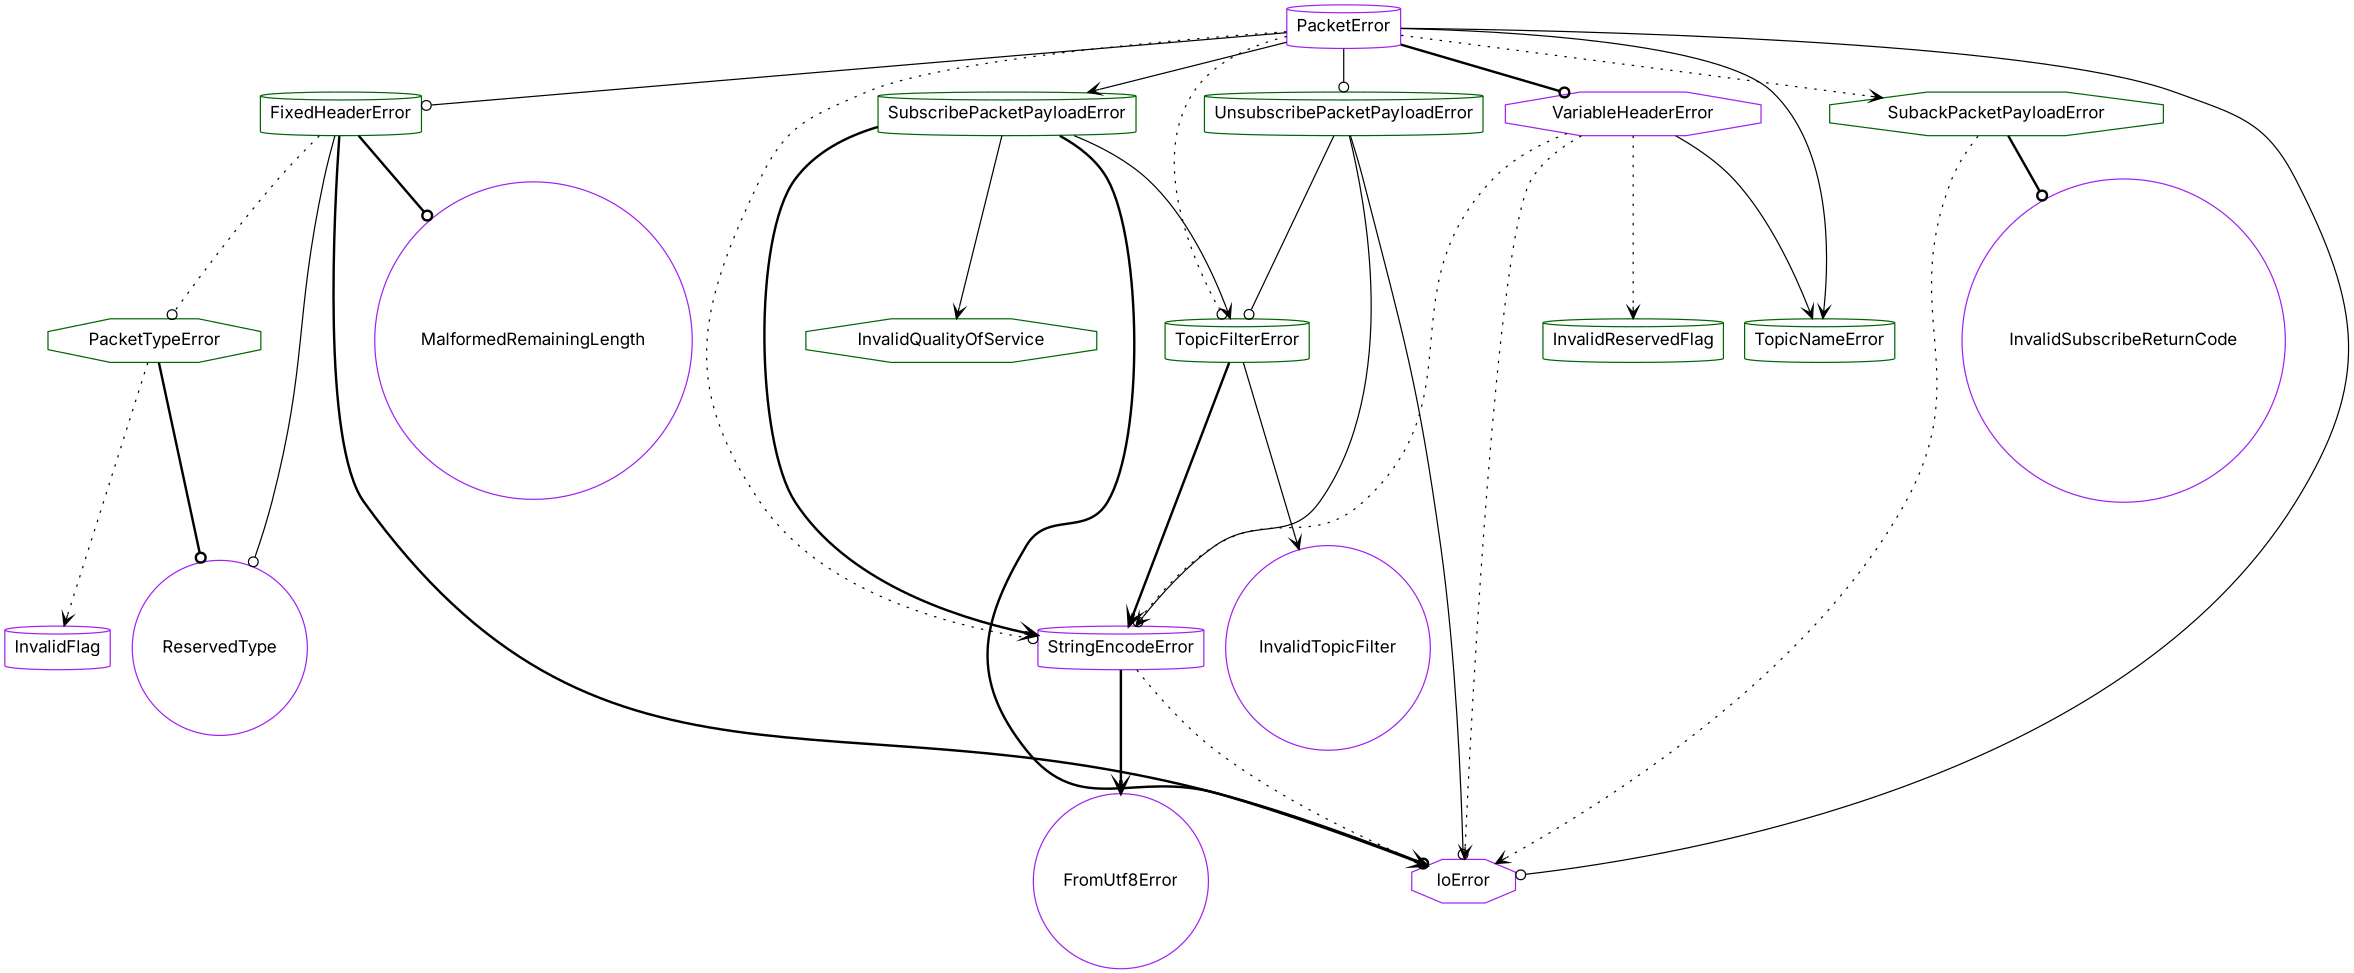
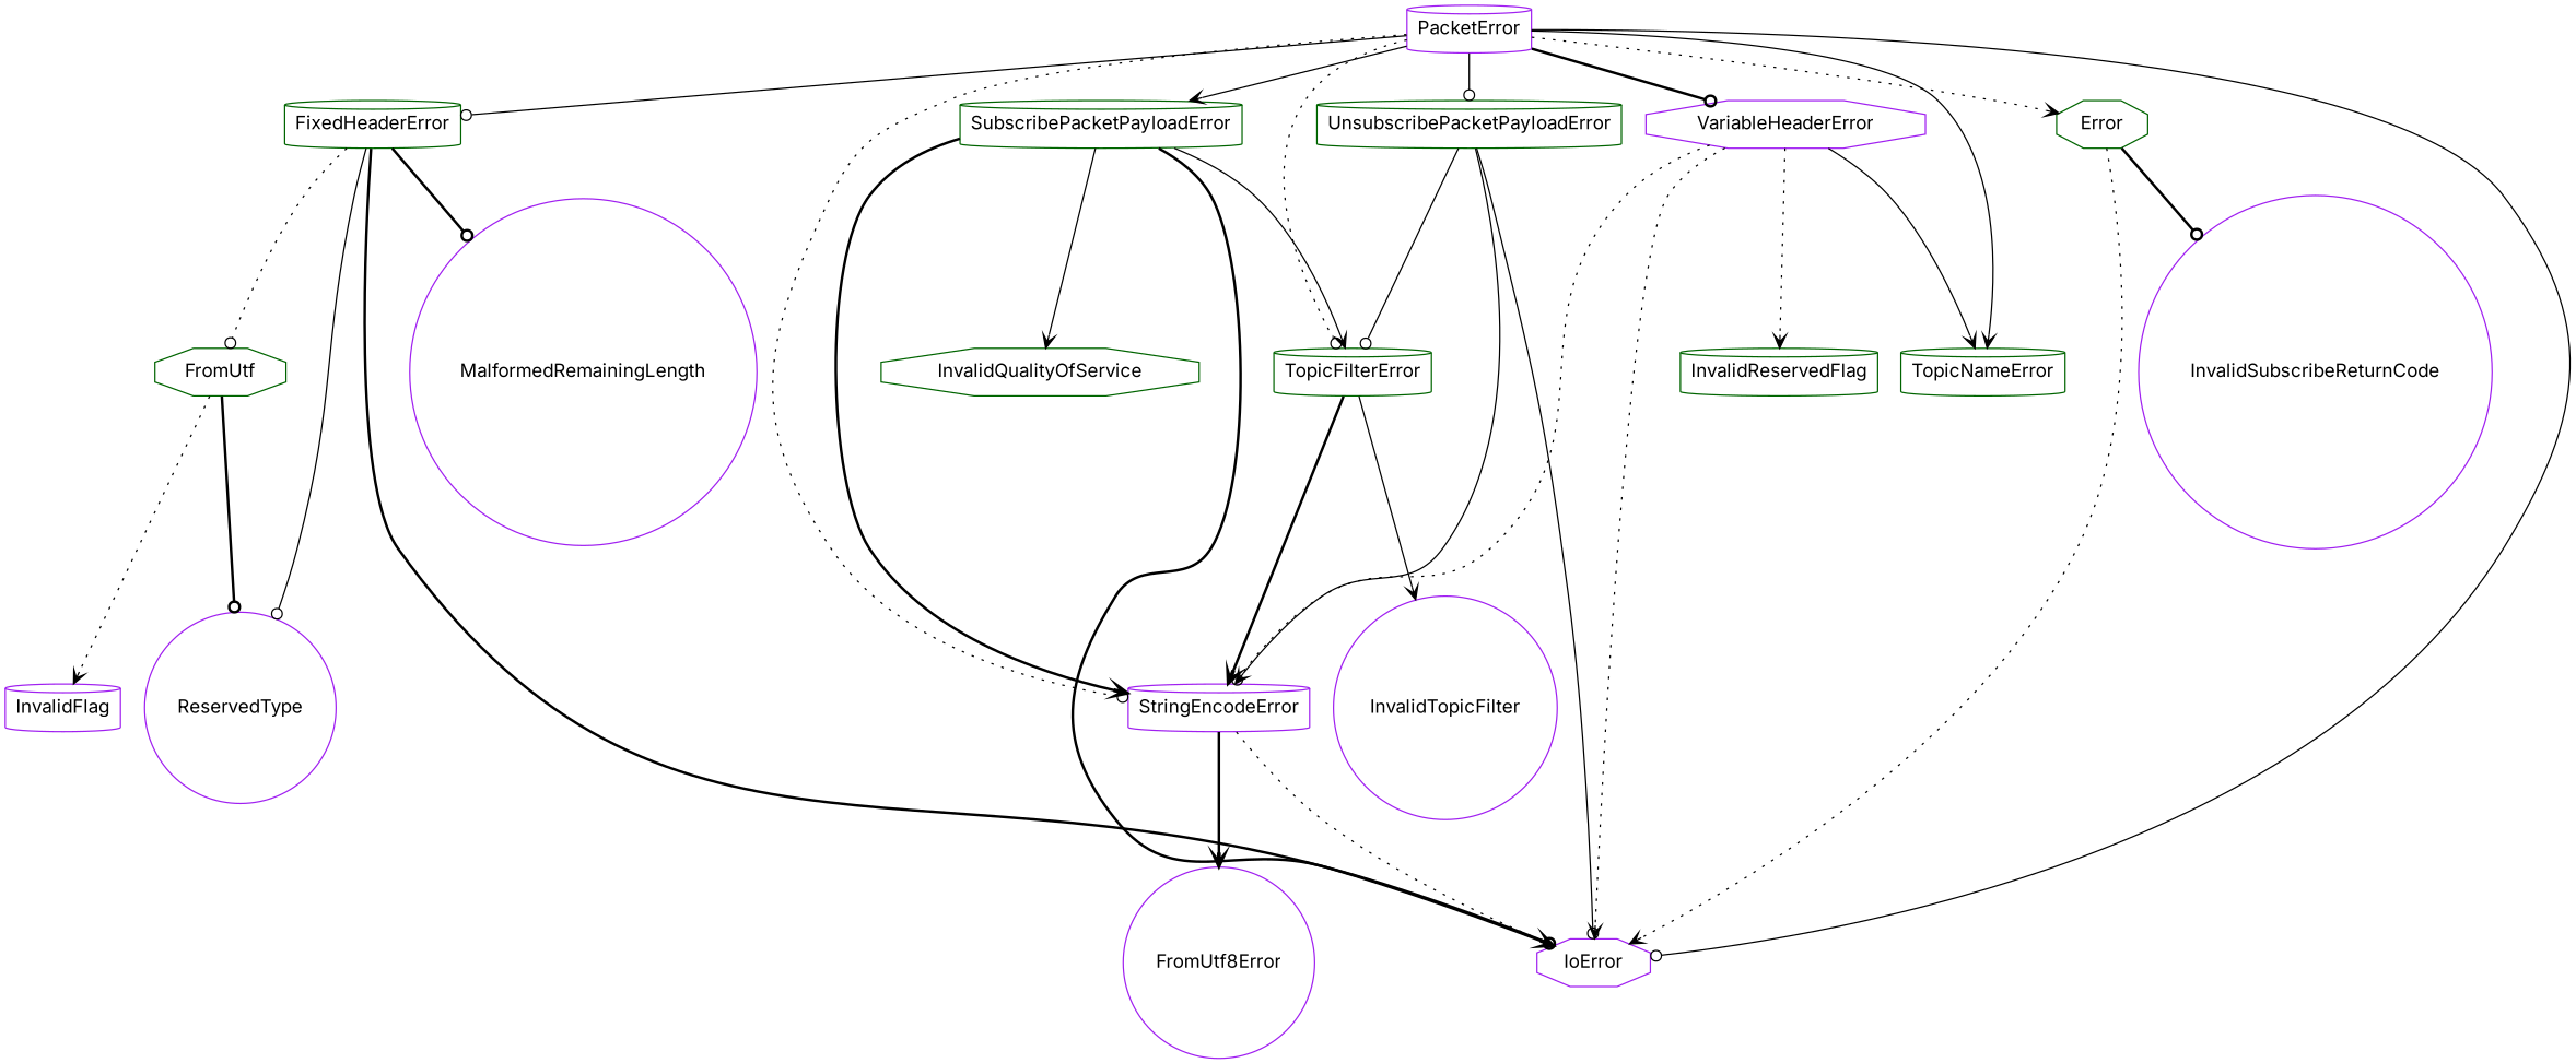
  digraph {
    fontname=Inter
    node [color=purple fontname=Inter shape=cylinder]
    edge [arrowhead=odot fontname=Inter style=solid]
    StringEncodeError
    TopicFilterError [color=darkgreen]
    InvalidTopicFilter [shape=circle]
    IoError [shape=octagon]
    FromUtf8Error [shape=circle]
-   PacketTypeError [color=darkgreen shape=octagon]
+   PacketTypeError [color=darkgreen shape=octagon label=FromUtf]
    ReservedType [shape=circle]
    InvalidFlag
    FixedHeaderError [color=darkgreen]
    MalformedRemainingLength [shape=circle]
    SubscribePacketPayloadError [color=darkgreen]
    InvalidQualityOfService [color=darkgreen shape=octagon]
-   SubackPacketPayloadError [color=darkgreen shape=octagon]
+   SubackPacketPayloadError [color=darkgreen shape=octagon label=Error]
    InvalidSubscribeReturnCode [shape=circle]
    UnsubscribePacketPayloadError [color=darkgreen]
    PacketError
    TopicNameError [color=darkgreen]
    VariableHeaderError [shape=octagon]
    InvalidReservedFlag [color=darkgreen]
    StringEncodeError -> IoError [style=dotted]
    StringEncodeError -> FromUtf8Error [arrowhead=vee style=bold]
    TopicFilterError -> StringEncodeError [arrowhead=vee style=bold]
    TopicFilterError -> InvalidTopicFilter [arrowhead=vee]
    PacketTypeError -> ReservedType [style=bold]
    PacketTypeError -> InvalidFlag [arrowhead=vee style=dotted]
    FixedHeaderError -> IoError [style=bold]
    FixedHeaderError -> PacketTypeError [style=dotted]
    FixedHeaderError -> ReservedType
    FixedHeaderError -> MalformedRemainingLength [style=bold]
    SubscribePacketPayloadError -> StringEncodeError [arrowhead=vee style=bold]
    SubscribePacketPayloadError -> TopicFilterError [arrowhead=vee]
    SubscribePacketPayloadError -> IoError [arrowhead=vee style=bold]
    SubscribePacketPayloadError -> InvalidQualityOfService [arrowhead=vee]
    SubackPacketPayloadError -> IoError [arrowhead=vee style=dotted]
    SubackPacketPayloadError -> InvalidSubscribeReturnCode [style=bold]
    UnsubscribePacketPayloadError -> StringEncodeError [arrowhead=vee]
    UnsubscribePacketPayloadError -> TopicFilterError
    UnsubscribePacketPayloadError -> IoError
    PacketError -> StringEncodeError [style=dotted]
    PacketError -> TopicFilterError [style=dotted]
    PacketError -> IoError
    PacketError -> FixedHeaderError
    PacketError -> SubscribePacketPayloadError [arrowhead=vee]
    PacketError -> SubackPacketPayloadError [arrowhead=vee style=dotted]
    PacketError -> UnsubscribePacketPayloadError
    PacketError -> TopicNameError [arrowhead=vee]
    PacketError -> VariableHeaderError [style=bold]
    VariableHeaderError -> StringEncodeError [style=dotted]
    VariableHeaderError -> IoError [arrowhead=vee style=dotted]
    VariableHeaderError -> TopicNameError [arrowhead=vee]
    VariableHeaderError -> InvalidReservedFlag [arrowhead=vee style=dotted]
  }
